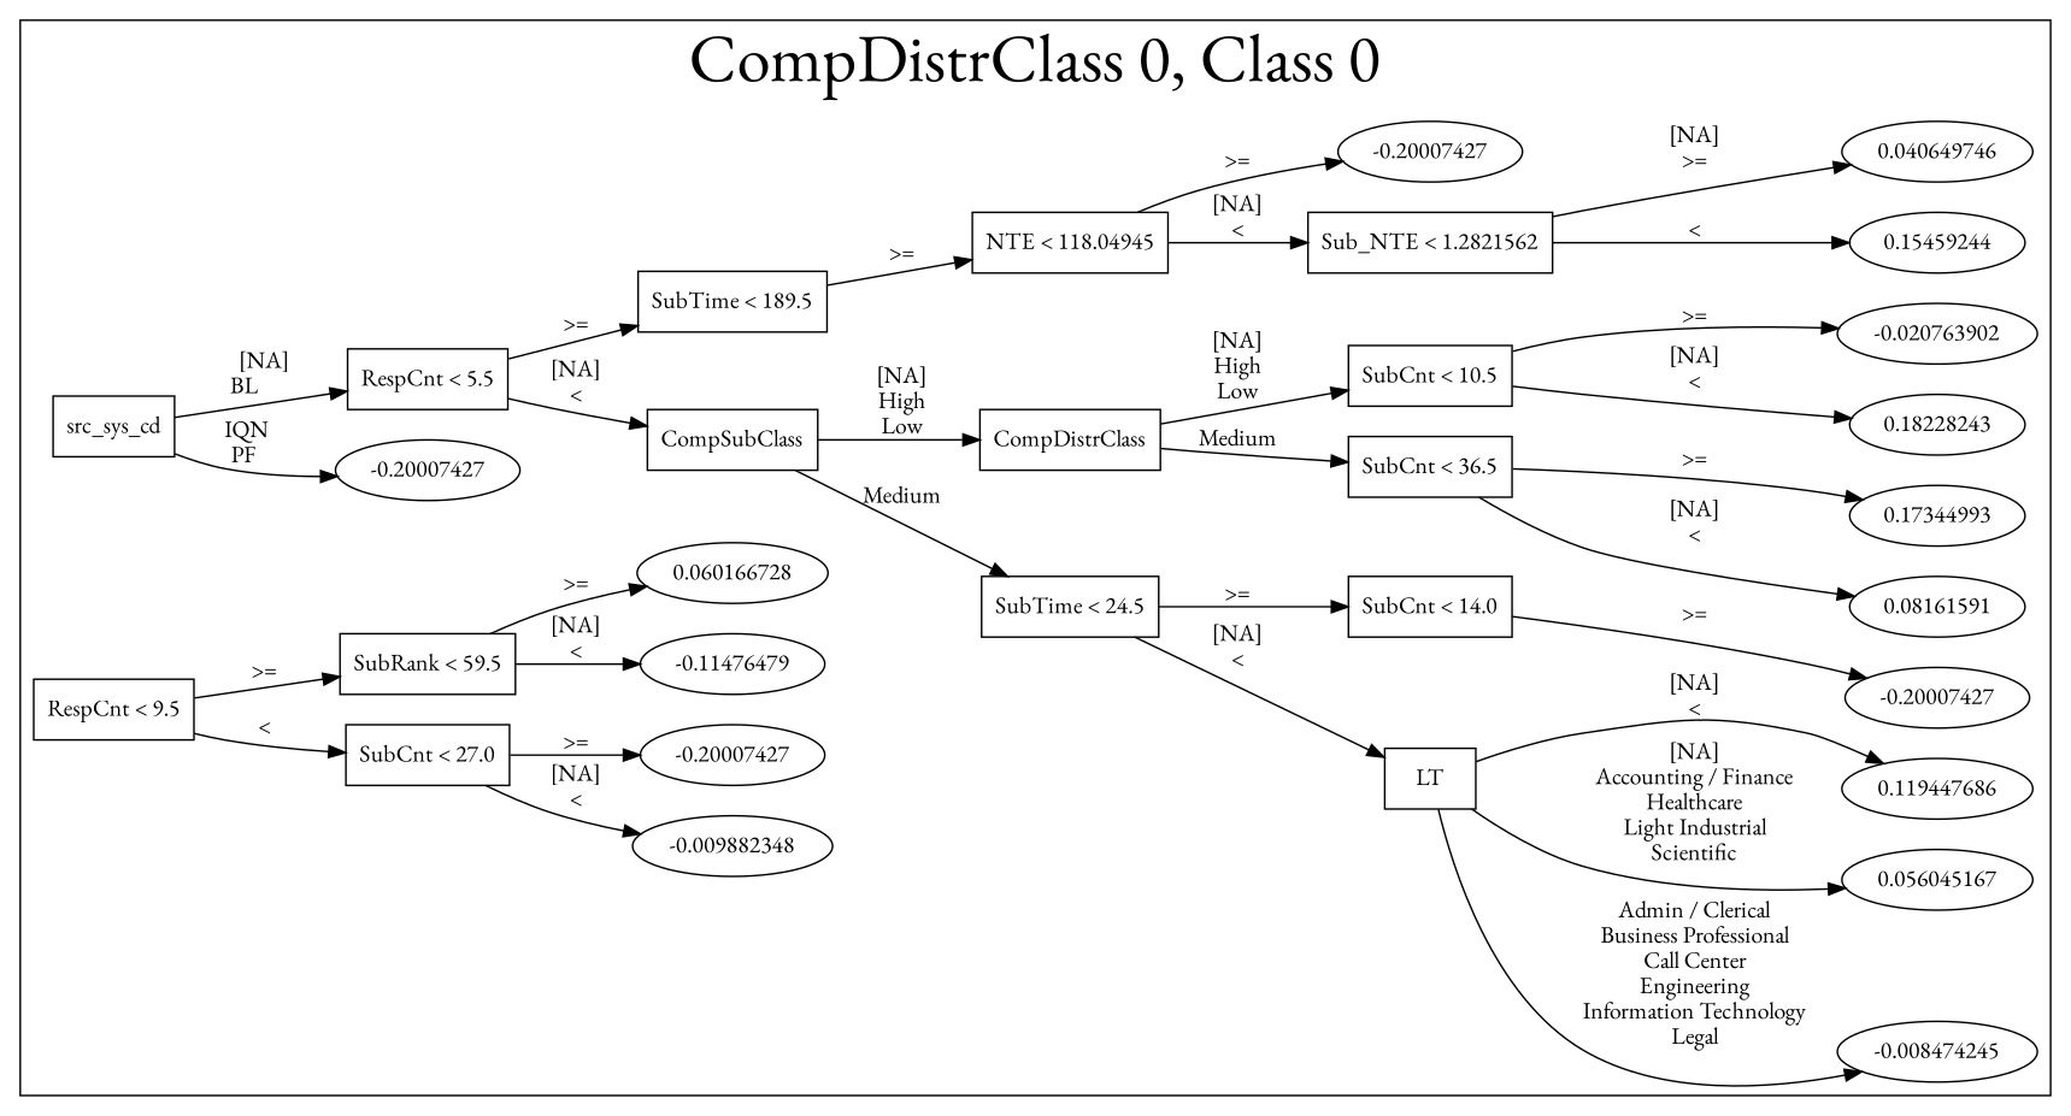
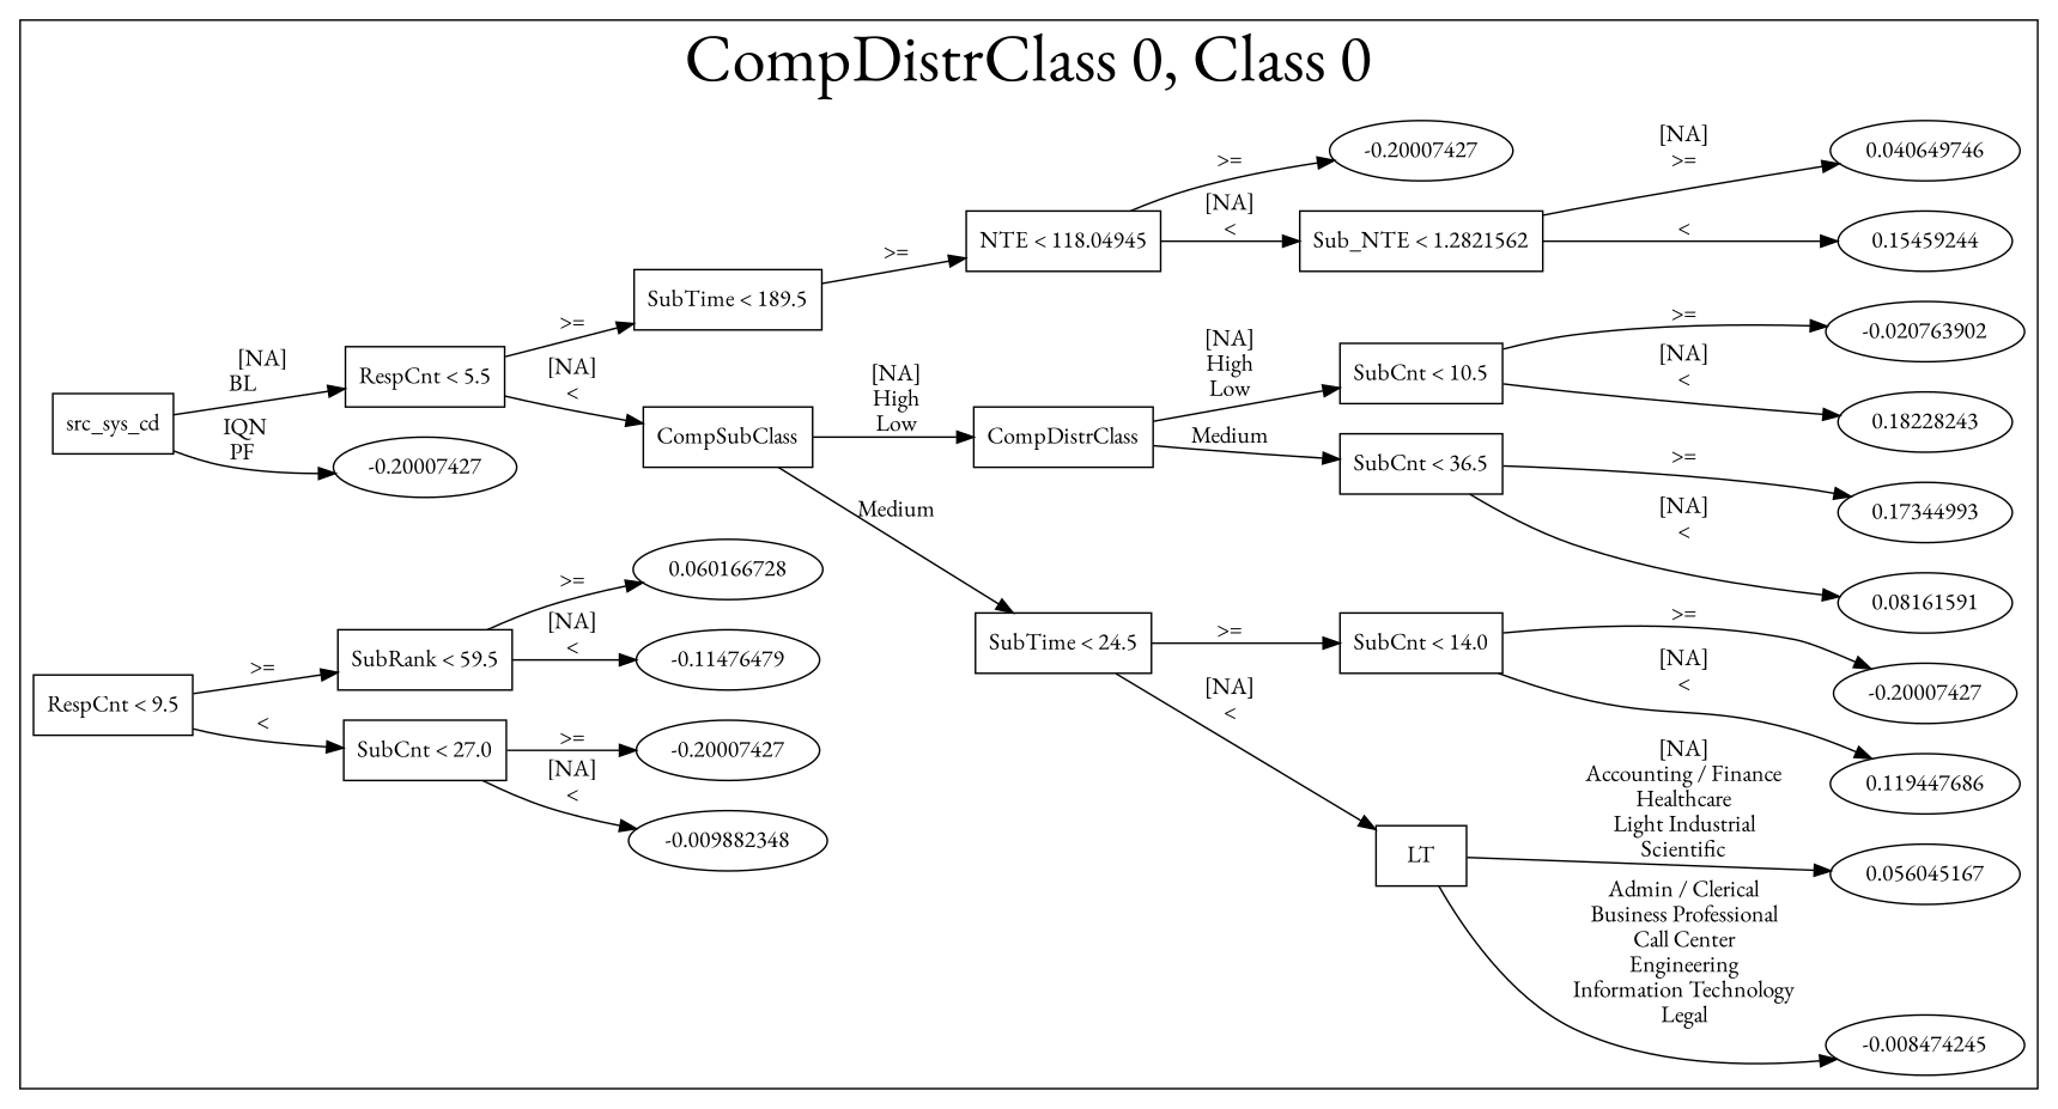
  digraph {
    fontname="EB Garamond"
    rankdir=LR
    node [fontname="EB Garamond" fontsize=14]
    edge [fontname="EB Garamond" fontsize=14]
    n1 [label=src_sys_cd shape=box]
    n2 [label=-0.20007427]
    n3 [label="RespCnt < 5.5" shape=box]
    n4 [label=CompSubClass shape=box]
    n5 [label="SubTime < 189.5" shape=box]
    n6 [label="SubTime < 24.5" shape=box]
    n7 [label=CompDistrClass shape=box]
    n8 [label="RespCnt < 9.5" shape=box]
    n9 [label="NTE < 118.04945" shape=box]
    n10 [label=LT shape=box]
    n11 [label="SubCnt < 14.0" shape=box]
    n12 [label="SubCnt < 36.5" shape=box]
    n13 [label="SubCnt < 10.5" shape=box]
    n14 [label="SubCnt < 27.0" shape=box]
    n15 [label="SubRank < 59.5" shape=box]
    n16 [label="Sub_NTE < 1.2821562" shape=box]
    n17 [label=-0.20007427]
    n18 [label=-0.008474245]
    n19 [label=0.056045167]
    n20 [label=0.119447686]
    n21 [label=-0.20007427]
    n22 [label=0.08161591]
    n23 [label=0.17344993]
    n24 [label=0.18228243]
    n25 [label=-0.020763902]
    n26 [label=-0.009882348]
    n27 [label=-0.20007427]
    n28 [label=-0.11476479]
    n29 [label=0.060166728]
    n30 [label=0.15459244]
    n31 [label=0.040649746]
    subgraph cluster_1 {
      fontsize=40
      label="CompDistrClass 0, Class 0"
      subgraph sub_2 {
        fontsize=40
        label="Tree 0, Class 0"
        n1
      }
      subgraph sub_3 {
        fontsize=40
        label="Tree 0, Class 0"
        n2
        n3
      }
      subgraph sub_4 {
        fontsize=40
        label="Tree 0, Class 0"
        n4
        n5
      }
      subgraph sub_5 {
        fontsize=40
        label="Tree 0, Class 0"
        n6
        n7
        n8
        n9
      }
      subgraph sub_6 {
        fontsize=40
        label="Tree 0, Class 0"
        n10
        n11
        n12
        n13
        n14
        n15
        n16
        n17
      }
      subgraph sub_7 {
        fontsize=40
        label="Tree 0, Class 0"
        n18
        n19
        n20
        n21
        n22
        n23
        n24
        n25
        n26
        n27
        n28
        n29
        n30
        n31
      }
    }
    n1 -> n2 [label="IQN       \nPF        \n"]
    n1 -> n3 [label="[NA]\nBL        \n"]
    n3 -> n4 [label="[NA]\n<\n"]
    n3 -> n5 [label=">=\n"]
    n4 -> n6 [label="Medium\n"]
    n4 -> n7 [label="[NA]\nHigh\nLow\n"]
    n5 -> n9 [label=">=\n"]
    n6 -> n10 [label="[NA]\n<\n"]
    n6 -> n11 [label=">=\n"]
    n7 -> n12 [label="Medium\n"]
    n7 -> n13 [label="[NA]\nHigh\nLow\n"]
    n8 -> n14 [label="<\n"]
    n8 -> n15 [label=">=\n"]
    n9 -> n16 [label="[NA]\n<\n"]
    n9 -> n17 [label=">=\n"]
    n10 -> n18 [label="Admin / Clerical\nBusiness Professional\nCall Center\nEngineering\nInformation Technology\nLegal\n"]
    n10 -> n19 [label="[NA]\nAccounting / Finance\nHealthcare\nLight Industrial\nScientific\n"]
-   n10 -> n20 [label="[NA]\n<\n"]
+   n11 -> n20 [label="[NA]\n<\n"]
    n11 -> n21 [label=">=\n"]
    n12 -> n22 [label="[NA]\n<\n"]
    n12 -> n23 [label=">=\n"]
    n13 -> n24 [label="[NA]\n<\n"]
    n13 -> n25 [label=">=\n"]
    n14 -> n26 [label="[NA]\n<\n"]
    n14 -> n27 [label=">=\n"]
    n15 -> n28 [label="[NA]\n<\n"]
    n15 -> n29 [label=">=\n"]
    n16 -> n30 [label="<\n"]
    n16 -> n31 [label="[NA]\n>=\n"]
  }
